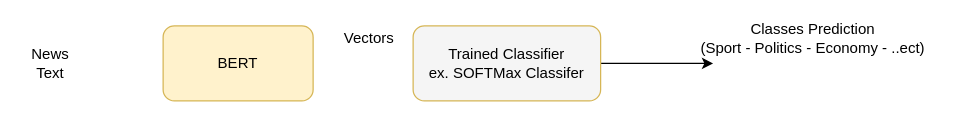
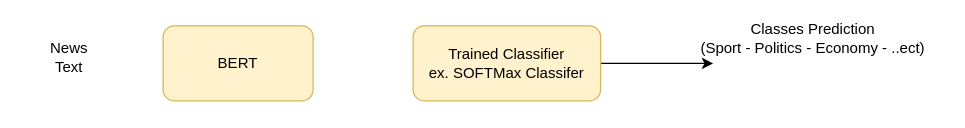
  <mxCell id="0" />
  <mxCell id="1" parent="0" />
  <mxCell id="2" value="BERT" style="rounded=1;whiteSpace=wrap;html=1;fillColor=#fff2cc;strokeColor=#d6b656;" vertex="1" parent="1"><mxGeometry x="130" y="20" width="120" height="60" as="geometry" /></mxCell>
  <mxCell id="3" style="edgeStyle=orthogonalEdgeStyle;rounded=0;orthogonalLoop=1;jettySize=auto;html=1;exitX=1;exitY=0.5;exitDx=0;exitDy=0;" edge="1" parent="1" source="4"><mxGeometry relative="1" as="geometry"><mxPoint x="570" y="50" as="targetPoint" /></mxGeometry></mxCell>
- <mxCell id="4" value="&lt;div&gt;Trained Classifier &lt;br&gt;&lt;/div&gt;&lt;div&gt;ex. SOFTMax Classifer&lt;br&gt;&lt;/div&gt;" style="rounded=1;whiteSpace=wrap;html=1;fillColor=#f5f5f5;strokeColor=#d6b656;" vertex="1" parent="1"><mxGeometry x="330" y="20" width="150" height="60" as="geometry" /></mxCell>
- <mxCell id="5" value="News Text" style="text;html=1;strokeColor=none;fillColor=none;align=center;verticalAlign=middle;whiteSpace=wrap;rounded=0;" vertex="1" parent="1"><mxGeometry x="20" y="40" width="40" height="20" as="geometry" /></mxCell>
- <mxCell id="6" value="Vectors" style="text;html=1;strokeColor=none;fillColor=none;align=center;verticalAlign=middle;whiteSpace=wrap;rounded=0;" vertex="1" parent="1"><mxGeometry x="275" y="20" width="40" height="20" as="geometry" /></mxCell>
+ <mxCell id="4" value="&lt;div&gt;Trained Classifier &lt;br&gt;&lt;/div&gt;&lt;div&gt;ex. SOFTMax Classifer&lt;br&gt;&lt;/div&gt;" style="rounded=1;whiteSpace=wrap;html=1;fillColor=#fff2cc;strokeColor=#d6b656;" vertex="1" parent="1"><mxGeometry x="330" y="20" width="150" height="60" as="geometry" /></mxCell>
+ <mxCell id="5" value="News Text" style="text;html=1;strokeColor=none;fillColor=none;align=center;verticalAlign=middle;whiteSpace=wrap;rounded=0;" vertex="1" parent="1"><mxGeometry x="35" y="35" width="40" height="20" as="geometry" /></mxCell>
  <mxCell id="7" value="&lt;div&gt;Classes Prediction&lt;/div&gt;&lt;div&gt;(Sport - Politics - Economy - ..ect)&lt;br&gt;&lt;/div&gt;" style="text;html=1;strokeColor=none;fillColor=none;align=center;verticalAlign=middle;whiteSpace=wrap;rounded=0;" vertex="1" parent="1"><mxGeometry x="550" y="20" width="200" height="20" as="geometry" /></mxCell>
